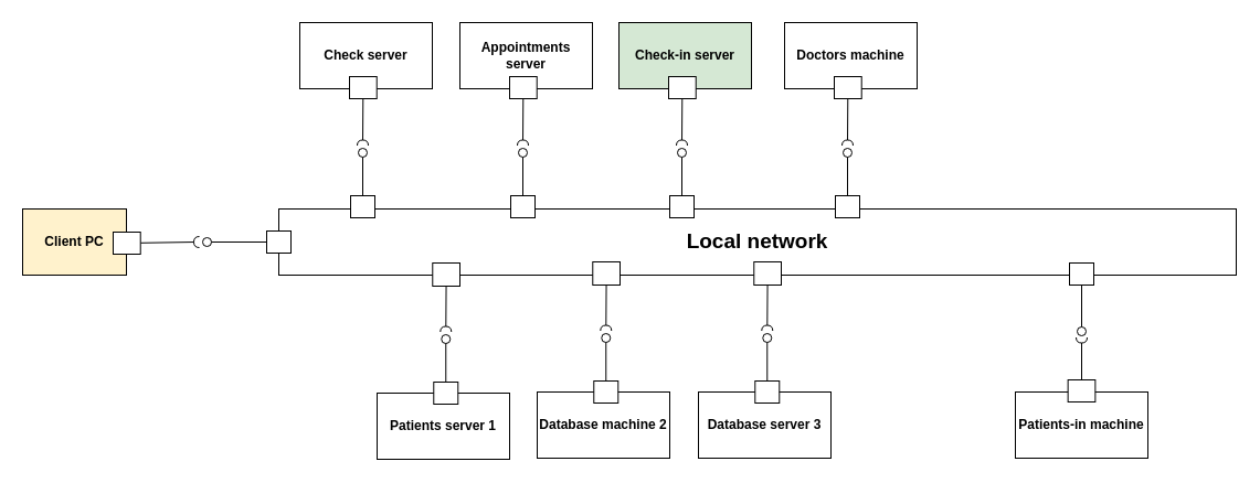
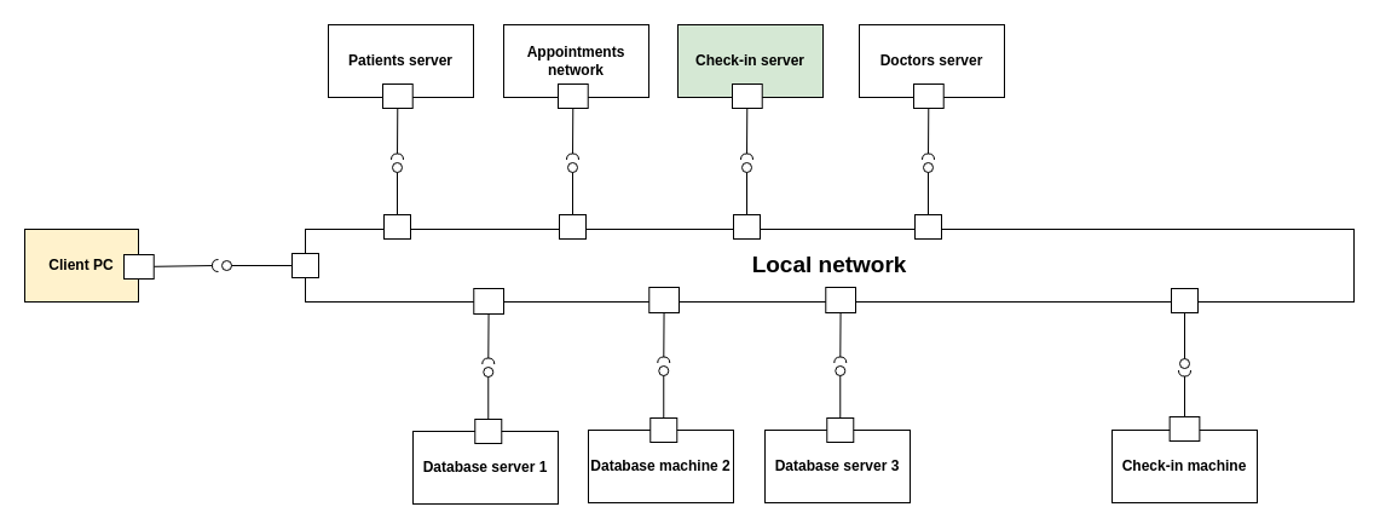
  <mxCell id="0" />
  <mxCell id="1" parent="0" />
  <mxCell id="2" value="&lt;b&gt;&lt;font style=&quot;font-size: 19px;&quot;&gt;Local network&lt;/font&gt;&lt;/b&gt;" style="rounded=0;whiteSpace=wrap;html=1;" vertex="1" parent="1"><mxGeometry x="252" y="189" width="867" height="60" as="geometry" /></mxCell>
  <mxCell id="3" value="" style="endArrow=none;html=1;rounded=0;align=center;verticalAlign=top;endFill=0;labelBackgroundColor=none;endSize=2;" edge="1" parent="1" source="10" target="4"><mxGeometry relative="1" as="geometry" /></mxCell>
  <mxCell id="4" value="" style="shape=requiredInterface;html=1;fontSize=11;align=center;fillColor=none;points=[];aspect=fixed;resizable=0;verticalAlign=bottom;labelPosition=center;verticalLabelPosition=top;flipH=1;rotation=90;" vertex="1" parent="1"><mxGeometry x="325.5" y="124" width="5" height="10" as="geometry" /></mxCell>
  <mxCell id="5" value="" style="endArrow=none;html=1;rounded=0;align=center;verticalAlign=top;endFill=0;labelBackgroundColor=none;endSize=2;" edge="1" parent="1" source="7" target="6"><mxGeometry relative="1" as="geometry"><mxPoint x="317.5" y="150" as="sourcePoint" /></mxGeometry></mxCell>
  <mxCell id="6" value="" style="ellipse;html=1;fontSize=11;align=center;fillColor=none;points=[];aspect=fixed;resizable=0;verticalAlign=bottom;labelPosition=center;verticalLabelPosition=top;flipH=1;" vertex="1" parent="1"><mxGeometry x="324" y="134" width="8" height="8" as="geometry" /></mxCell>
  <mxCell id="7" value="" style="html=1;rounded=0;fillColor=default;" vertex="1" parent="1"><mxGeometry x="317" y="177" width="22" height="20" as="geometry" /></mxCell>
  <mxCell id="8" value="" style="group" vertex="1" connectable="0" parent="1"><mxGeometry x="271" y="20" width="120" height="69" as="geometry" /></mxCell>
- <mxCell id="9" value="&lt;b&gt;Check server&lt;/b&gt;" style="rounded=0;whiteSpace=wrap;html=1;" vertex="1" parent="8"><mxGeometry width="120" height="60" as="geometry" /></mxCell>
+ <mxCell id="9" value="&lt;b&gt;Patients server&lt;/b&gt;" style="rounded=0;whiteSpace=wrap;html=1;" vertex="1" parent="8"><mxGeometry width="120" height="60" as="geometry" /></mxCell>
  <mxCell id="10" value="" style="html=1;rounded=0;container=0;" vertex="1" parent="8"><mxGeometry x="45.001" y="49" width="24.719" height="20" as="geometry" /></mxCell>
  <mxCell id="11" value="" style="endArrow=none;html=1;rounded=0;align=center;verticalAlign=top;endFill=0;labelBackgroundColor=none;endSize=2;" edge="1" source="18" target="12" parent="1"><mxGeometry relative="1" as="geometry" /></mxCell>
  <mxCell id="12" value="" style="shape=requiredInterface;html=1;fontSize=11;align=center;fillColor=none;points=[];aspect=fixed;resizable=0;verticalAlign=bottom;labelPosition=center;verticalLabelPosition=top;flipH=1;rotation=90;" vertex="1" parent="1"><mxGeometry x="470.5" y="124" width="5" height="10" as="geometry" /></mxCell>
  <mxCell id="13" value="" style="endArrow=none;html=1;rounded=0;align=center;verticalAlign=top;endFill=0;labelBackgroundColor=none;endSize=2;" edge="1" source="15" target="14" parent="1"><mxGeometry relative="1" as="geometry"><mxPoint x="462.5" y="150" as="sourcePoint" /></mxGeometry></mxCell>
  <mxCell id="14" value="" style="ellipse;html=1;fontSize=11;align=center;fillColor=none;points=[];aspect=fixed;resizable=0;verticalAlign=bottom;labelPosition=center;verticalLabelPosition=top;flipH=1;" vertex="1" parent="1"><mxGeometry x="469" y="134" width="8" height="8" as="geometry" /></mxCell>
  <mxCell id="15" value="" style="html=1;rounded=0;fillColor=default;" vertex="1" parent="1"><mxGeometry x="462" y="177" width="22" height="20" as="geometry" /></mxCell>
  <mxCell id="16" value="" style="group" vertex="1" connectable="0" parent="1"><mxGeometry x="416" y="20" width="120" height="69" as="geometry" /></mxCell>
- <mxCell id="17" value="&lt;b&gt;Appointments server&lt;/b&gt;" style="rounded=0;whiteSpace=wrap;html=1;" vertex="1" parent="16"><mxGeometry width="120" height="60" as="geometry" /></mxCell>
+ <mxCell id="17" value="&lt;b&gt;Appointments network&lt;/b&gt;" style="rounded=0;whiteSpace=wrap;html=1;" vertex="1" parent="16"><mxGeometry width="120" height="60" as="geometry" /></mxCell>
  <mxCell id="18" value="" style="html=1;rounded=0;container=0;" vertex="1" parent="16"><mxGeometry x="45.001" y="49" width="24.719" height="20" as="geometry" /></mxCell>
  <mxCell id="19" value="" style="endArrow=none;html=1;rounded=0;align=center;verticalAlign=top;endFill=0;labelBackgroundColor=none;endSize=2;" edge="1" source="26" target="20" parent="1"><mxGeometry relative="1" as="geometry" /></mxCell>
  <mxCell id="20" value="" style="shape=requiredInterface;html=1;fontSize=11;align=center;fillColor=none;points=[];aspect=fixed;resizable=0;verticalAlign=bottom;labelPosition=center;verticalLabelPosition=top;flipH=1;rotation=90;" vertex="1" parent="1"><mxGeometry x="614.5" y="124" width="5" height="10" as="geometry" /></mxCell>
  <mxCell id="21" value="" style="endArrow=none;html=1;rounded=0;align=center;verticalAlign=top;endFill=0;labelBackgroundColor=none;endSize=2;" edge="1" source="23" target="22" parent="1"><mxGeometry relative="1" as="geometry"><mxPoint x="606.5" y="150" as="sourcePoint" /></mxGeometry></mxCell>
  <mxCell id="22" value="" style="ellipse;html=1;fontSize=11;align=center;fillColor=none;points=[];aspect=fixed;resizable=0;verticalAlign=bottom;labelPosition=center;verticalLabelPosition=top;flipH=1;" vertex="1" parent="1"><mxGeometry x="613" y="134" width="8" height="8" as="geometry" /></mxCell>
  <mxCell id="23" value="" style="html=1;rounded=0;fillColor=default;" vertex="1" parent="1"><mxGeometry x="606" y="177" width="22" height="20" as="geometry" /></mxCell>
  <mxCell id="24" value="" style="group" vertex="1" connectable="0" parent="1"><mxGeometry x="560" y="20" width="120" height="69" as="geometry" /></mxCell>
  <mxCell id="25" value="&lt;b&gt;Check-in server&lt;/b&gt;" style="rounded=0;whiteSpace=wrap;html=1;fillColor=#d5e8d4;" vertex="1" parent="24"><mxGeometry width="120" height="60" as="geometry" /></mxCell>
  <mxCell id="26" value="" style="html=1;rounded=0;container=0;" vertex="1" parent="24"><mxGeometry x="45.001" y="49" width="24.719" height="20" as="geometry" /></mxCell>
  <mxCell id="27" value="" style="endArrow=none;html=1;rounded=0;align=center;verticalAlign=top;endFill=0;labelBackgroundColor=none;endSize=2;" edge="1" source="34" target="28" parent="1"><mxGeometry relative="1" as="geometry" /></mxCell>
  <mxCell id="28" value="" style="shape=requiredInterface;html=1;fontSize=11;align=center;fillColor=none;points=[];aspect=fixed;resizable=0;verticalAlign=bottom;labelPosition=center;verticalLabelPosition=top;flipH=1;rotation=90;" vertex="1" parent="1"><mxGeometry x="764.5" y="124" width="5" height="10" as="geometry" /></mxCell>
  <mxCell id="29" value="" style="endArrow=none;html=1;rounded=0;align=center;verticalAlign=top;endFill=0;labelBackgroundColor=none;endSize=2;" edge="1" source="31" target="30" parent="1"><mxGeometry relative="1" as="geometry"><mxPoint x="756.5" y="150" as="sourcePoint" /></mxGeometry></mxCell>
  <mxCell id="30" value="" style="ellipse;html=1;fontSize=11;align=center;fillColor=none;points=[];aspect=fixed;resizable=0;verticalAlign=bottom;labelPosition=center;verticalLabelPosition=top;flipH=1;" vertex="1" parent="1"><mxGeometry x="763" y="134" width="8" height="8" as="geometry" /></mxCell>
  <mxCell id="31" value="" style="html=1;rounded=0;fillColor=default;" vertex="1" parent="1"><mxGeometry x="756" y="177" width="22" height="20" as="geometry" /></mxCell>
  <mxCell id="32" value="" style="group" vertex="1" connectable="0" parent="1"><mxGeometry x="710" y="20" width="120" height="69" as="geometry" /></mxCell>
- <mxCell id="33" value="&lt;b&gt;Doctors machine&lt;/b&gt;" style="rounded=0;whiteSpace=wrap;html=1;" vertex="1" parent="32"><mxGeometry width="120" height="60" as="geometry" /></mxCell>
+ <mxCell id="33" value="&lt;b&gt;Doctors server&lt;/b&gt;" style="rounded=0;whiteSpace=wrap;html=1;" vertex="1" parent="32"><mxGeometry width="120" height="60" as="geometry" /></mxCell>
  <mxCell id="34" value="" style="html=1;rounded=0;container=0;" vertex="1" parent="32"><mxGeometry x="45.001" y="49" width="24.719" height="20" as="geometry" /></mxCell>
  <mxCell id="35" value="" style="endArrow=none;html=1;rounded=0;align=center;verticalAlign=top;endFill=0;labelBackgroundColor=none;endSize=2;" edge="1" source="39" target="36" parent="1"><mxGeometry relative="1" as="geometry" /></mxCell>
  <mxCell id="36" value="" style="shape=requiredInterface;html=1;fontSize=11;align=center;fillColor=none;points=[];aspect=fixed;resizable=0;verticalAlign=bottom;labelPosition=center;verticalLabelPosition=top;flipH=1;rotation=90;" vertex="1" parent="1"><mxGeometry x="400.78" y="293" width="5" height="10" as="geometry" /></mxCell>
  <mxCell id="37" value="" style="endArrow=none;html=1;rounded=0;align=center;verticalAlign=top;endFill=0;labelBackgroundColor=none;endSize=2;" edge="1" source="42" target="38" parent="1"><mxGeometry relative="1" as="geometry"><mxPoint x="392.78" y="319" as="sourcePoint" /></mxGeometry></mxCell>
  <mxCell id="38" value="" style="ellipse;html=1;fontSize=11;align=center;fillColor=none;points=[];aspect=fixed;resizable=0;verticalAlign=bottom;labelPosition=center;verticalLabelPosition=top;flipH=1;" vertex="1" parent="1"><mxGeometry x="399.28" y="303" width="8" height="8" as="geometry" /></mxCell>
  <mxCell id="39" value="" style="html=1;rounded=0;container=0;" vertex="1" parent="1"><mxGeometry x="391.28" y="238" width="24.72" height="21" as="geometry" /></mxCell>
  <mxCell id="40" value="" style="group" vertex="1" connectable="0" parent="1"><mxGeometry x="341" y="346" width="120" height="70" as="geometry" /></mxCell>
- <mxCell id="41" value="&lt;b&gt;Patients server 1&lt;/b&gt;" style="rounded=0;whiteSpace=wrap;html=1;" vertex="1" parent="40"><mxGeometry y="10" width="120" height="60" as="geometry" /></mxCell>
+ <mxCell id="41" value="&lt;b&gt;Database server 1&lt;/b&gt;" style="rounded=0;whiteSpace=wrap;html=1;" vertex="1" parent="40"><mxGeometry y="10" width="120" height="60" as="geometry" /></mxCell>
  <mxCell id="42" value="" style="html=1;rounded=0;fillColor=default;" vertex="1" parent="40"><mxGeometry x="51.28" width="22" height="20" as="geometry" /></mxCell>
  <mxCell id="43" value="" style="endArrow=none;html=1;rounded=0;align=center;verticalAlign=top;endFill=0;labelBackgroundColor=none;endSize=2;" edge="1" source="47" target="44" parent="1"><mxGeometry relative="1" as="geometry" /></mxCell>
  <mxCell id="44" value="" style="shape=requiredInterface;html=1;fontSize=11;align=center;fillColor=none;points=[];aspect=fixed;resizable=0;verticalAlign=bottom;labelPosition=center;verticalLabelPosition=top;flipH=1;rotation=90;" vertex="1" parent="1"><mxGeometry x="545.78" y="292" width="5" height="10" as="geometry" /></mxCell>
  <mxCell id="45" value="" style="endArrow=none;html=1;rounded=0;align=center;verticalAlign=top;endFill=0;labelBackgroundColor=none;endSize=2;" edge="1" source="50" target="46" parent="1"><mxGeometry relative="1" as="geometry"><mxPoint x="537.78" y="318" as="sourcePoint" /></mxGeometry></mxCell>
  <mxCell id="46" value="" style="ellipse;html=1;fontSize=11;align=center;fillColor=none;points=[];aspect=fixed;resizable=0;verticalAlign=bottom;labelPosition=center;verticalLabelPosition=top;flipH=1;" vertex="1" parent="1"><mxGeometry x="544.28" y="302" width="8" height="8" as="geometry" /></mxCell>
  <mxCell id="47" value="" style="html=1;rounded=0;container=0;" vertex="1" parent="1"><mxGeometry x="536.28" y="237" width="24.72" height="21" as="geometry" /></mxCell>
  <mxCell id="48" value="" style="group" vertex="1" connectable="0" parent="1"><mxGeometry x="486" y="345" width="120" height="70" as="geometry" /></mxCell>
  <mxCell id="49" value="&lt;b&gt;Database machine 2&lt;/b&gt;" style="rounded=0;whiteSpace=wrap;html=1;" vertex="1" parent="48"><mxGeometry y="10" width="120" height="60" as="geometry" /></mxCell>
  <mxCell id="50" value="" style="html=1;rounded=0;fillColor=default;" vertex="1" parent="48"><mxGeometry x="51.28" width="22" height="20" as="geometry" /></mxCell>
  <mxCell id="51" value="" style="endArrow=none;html=1;rounded=0;align=center;verticalAlign=top;endFill=0;labelBackgroundColor=none;endSize=2;" edge="1" source="55" target="52" parent="1"><mxGeometry relative="1" as="geometry" /></mxCell>
  <mxCell id="52" value="" style="shape=requiredInterface;html=1;fontSize=11;align=center;fillColor=none;points=[];aspect=fixed;resizable=0;verticalAlign=bottom;labelPosition=center;verticalLabelPosition=top;flipH=1;rotation=90;" vertex="1" parent="1"><mxGeometry x="691.78" y="292" width="5" height="10" as="geometry" /></mxCell>
  <mxCell id="53" value="" style="endArrow=none;html=1;rounded=0;align=center;verticalAlign=top;endFill=0;labelBackgroundColor=none;endSize=2;" edge="1" source="58" target="54" parent="1"><mxGeometry relative="1" as="geometry"><mxPoint x="683.78" y="318" as="sourcePoint" /></mxGeometry></mxCell>
  <mxCell id="54" value="" style="ellipse;html=1;fontSize=11;align=center;fillColor=none;points=[];aspect=fixed;resizable=0;verticalAlign=bottom;labelPosition=center;verticalLabelPosition=top;flipH=1;" vertex="1" parent="1"><mxGeometry x="690.28" y="302" width="8" height="8" as="geometry" /></mxCell>
  <mxCell id="55" value="" style="html=1;rounded=0;container=0;" vertex="1" parent="1"><mxGeometry x="682.28" y="237" width="24.72" height="21" as="geometry" /></mxCell>
  <mxCell id="56" value="" style="group" vertex="1" connectable="0" parent="1"><mxGeometry x="632" y="345" width="120" height="70" as="geometry" /></mxCell>
  <mxCell id="57" value="&lt;b&gt;Database server 3&lt;/b&gt;" style="rounded=0;whiteSpace=wrap;html=1;" vertex="1" parent="56"><mxGeometry y="10" width="120" height="60" as="geometry" /></mxCell>
  <mxCell id="58" value="" style="html=1;rounded=0;fillColor=default;" vertex="1" parent="56"><mxGeometry x="51.28" width="22" height="20" as="geometry" /></mxCell>
  <mxCell id="59" value="" style="endArrow=none;html=1;rounded=0;align=center;verticalAlign=top;endFill=0;labelBackgroundColor=none;endSize=2;" edge="1" source="61" target="60" parent="1"><mxGeometry relative="1" as="geometry"><mxPoint x="171.5" y="168" as="sourcePoint" /></mxGeometry></mxCell>
  <mxCell id="60" value="" style="ellipse;html=1;fontSize=11;align=center;fillColor=none;points=[];aspect=fixed;resizable=0;verticalAlign=bottom;labelPosition=center;verticalLabelPosition=top;flipH=1;" vertex="1" parent="1"><mxGeometry x="183" y="215" width="8" height="8" as="geometry" /></mxCell>
  <mxCell id="61" value="" style="html=1;rounded=0;fillColor=default;" vertex="1" parent="1"><mxGeometry x="241" y="209" width="22" height="20" as="geometry" /></mxCell>
  <mxCell id="62" value="" style="endArrow=none;html=1;rounded=0;align=center;verticalAlign=top;endFill=0;labelBackgroundColor=none;endSize=2;" edge="1" source="66" target="63" parent="1"><mxGeometry relative="1" as="geometry" /></mxCell>
  <mxCell id="63" value="" style="shape=requiredInterface;html=1;fontSize=11;align=center;fillColor=none;points=[];aspect=fixed;resizable=0;verticalAlign=bottom;labelPosition=center;verticalLabelPosition=top;flipH=1;rotation=0;" vertex="1" parent="1"><mxGeometry x="175" y="214" width="5" height="10" as="geometry" /></mxCell>
  <mxCell id="64" value="" style="group" vertex="1" connectable="0" parent="1"><mxGeometry x="20" y="189" width="106.72" height="60" as="geometry" /></mxCell>
  <mxCell id="65" value="&lt;b&gt;Client PC&lt;/b&gt;" style="rounded=0;whiteSpace=wrap;html=1;fillColor=#fff2cc;" vertex="1" parent="64"><mxGeometry width="94" height="60" as="geometry" /></mxCell>
  <mxCell id="66" value="" style="html=1;rounded=0;container=0;" vertex="1" parent="64"><mxGeometry x="82.001" y="21" width="24.719" height="20" as="geometry" /></mxCell>
  <mxCell id="67" value="" style="endArrow=none;html=1;rounded=0;align=center;verticalAlign=top;endFill=0;labelBackgroundColor=none;endSize=2;" edge="1" source="74" target="68" parent="1"><mxGeometry relative="1" as="geometry" /></mxCell>
  <mxCell id="68" value="" style="shape=requiredInterface;html=1;fontSize=11;align=center;fillColor=none;points=[];aspect=fixed;resizable=0;verticalAlign=bottom;labelPosition=center;verticalLabelPosition=top;flipH=1;rotation=-90;" vertex="1" parent="1"><mxGeometry x="976.5" y="303" width="5" height="10" as="geometry" /></mxCell>
  <mxCell id="69" value="" style="endArrow=none;html=1;rounded=0;align=center;verticalAlign=top;endFill=0;labelBackgroundColor=none;endSize=2;" edge="1" source="71" target="70" parent="1"><mxGeometry relative="1" as="geometry"><mxPoint x="849.5" y="333" as="sourcePoint" /></mxGeometry></mxCell>
  <mxCell id="70" value="" style="ellipse;html=1;fontSize=11;align=center;fillColor=none;points=[];aspect=fixed;resizable=0;verticalAlign=bottom;labelPosition=center;verticalLabelPosition=top;flipH=1;" vertex="1" parent="1"><mxGeometry x="975" y="296" width="8" height="8" as="geometry" /></mxCell>
  <mxCell id="71" value="" style="html=1;rounded=0;fillColor=default;" vertex="1" parent="1"><mxGeometry x="968" y="238" width="22" height="20" as="geometry" /></mxCell>
  <mxCell id="72" value="" style="group" vertex="1" connectable="0" parent="1"><mxGeometry x="919" y="344" width="120" height="71" as="geometry" /></mxCell>
- <mxCell id="73" value="&lt;b&gt;Patients-in machine&lt;/b&gt;" style="rounded=0;whiteSpace=wrap;html=1;container=0;" vertex="1" parent="72"><mxGeometry y="11" width="120" height="60" as="geometry" /></mxCell>
+ <mxCell id="73" value="&lt;b&gt;Check-in machine&lt;/b&gt;" style="rounded=0;whiteSpace=wrap;html=1;container=0;" vertex="1" parent="72"><mxGeometry y="11" width="120" height="60" as="geometry" /></mxCell>
  <mxCell id="74" value="" style="html=1;rounded=0;container=0;" vertex="1" parent="72"><mxGeometry x="47.641" width="24.719" height="20" as="geometry" /></mxCell>
